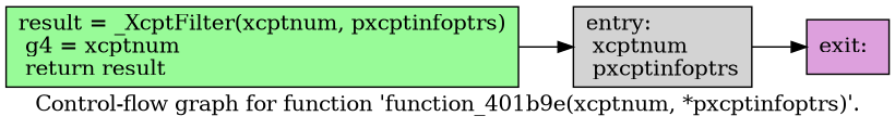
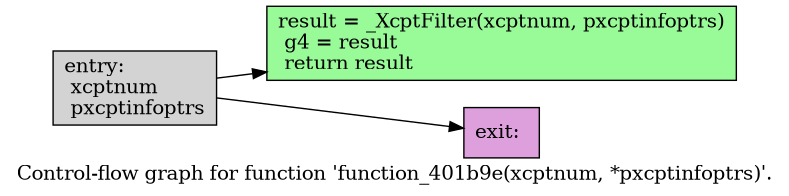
  digraph {
    label="Control-flow graph for function 'function_401b9e(xcptnum, *pxcptinfoptrs)'."
    rankdir=LR
    node [shape=record style=filled]
    n1 [fillcolor=lightgrey label="{entry:\l  xcptnum\l  pxcptinfoptrs\l}"]
-   n2 [fillcolor=palegreen label="{  result = _XcptFilter(xcptnum, pxcptinfoptrs)\l  g4 = xcptnum\l  return result\l}"]
+   n2 [fillcolor=palegreen label="{  result = _XcptFilter(xcptnum, pxcptinfoptrs)\l  g4 = result\l  return result\l}"]
    n3 [fillcolor=plum label="{exit:\l}"]
-   n2 -> n1
+   n1 -> n2
    n1 -> n3
  }
